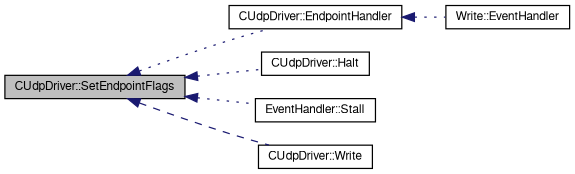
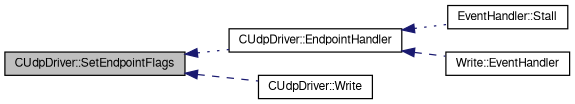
  digraph {
    rankdir=LR
    node [color=black fontname=FreeSans fontsize=10 shape=record]
    edge [color=midnightblue dir=back fontname=FreeSans fontsize=10 labelfontname=FreeSans labelfontsize=10 style=dotted]
    n1 [fillcolor=grey75 fontcolor=black height=0.2 label="CUdpDriver::SetEndpointFlags" style=filled width=0.4]
    n2 [height=0.2 label="CUdpDriver::EndpointHandler" width=0.4]
-   n3 [height=0.2 label="CUdpDriver::Halt" width=0.4]
    n4 [height=0.2 label="EventHandler::Stall" width=0.4]
    n5 [height=0.2 label="CUdpDriver::Write" width=0.4]
    n6 [height=0.2 label="Write::EventHandler" width=0.4]
    n1 -> n2
-   n1 -> n3
-   n1 -> n4
+   n2 -> n4
    n1 -> n5 [style=dashed]
-   n2 -> n6
+   n2 -> n6 [style=dashed]
  }
